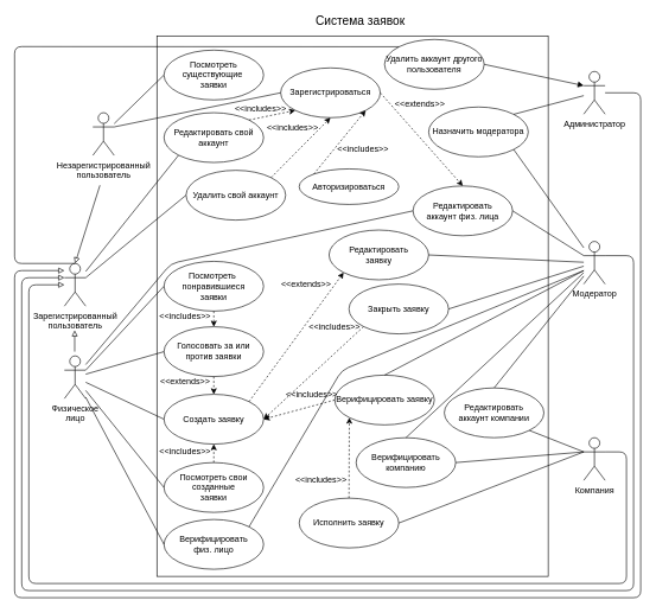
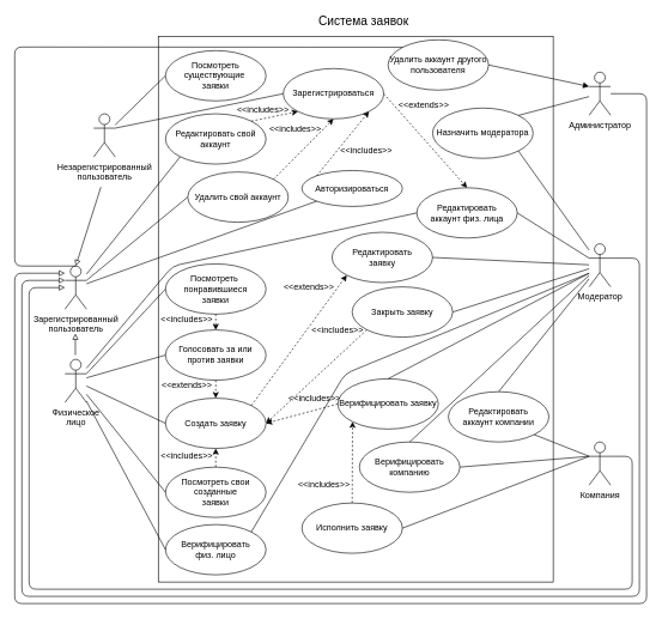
  <mxCell id="0" />
  <mxCell id="1" parent="0" />
  <mxCell id="2" value="" style="rounded=0;whiteSpace=wrap;html=1;" parent="1" vertex="1"><mxGeometry x="220" y="50" width="550" height="760" as="geometry" /></mxCell>
  <mxCell id="3" value="Незарегистрированный&lt;br&gt;пользователь" style="shape=umlActor;verticalLabelPosition=bottom;verticalAlign=top;html=1;outlineConnect=0;" parent="1" vertex="1"><mxGeometry x="130" y="158" width="30" height="60" as="geometry" /></mxCell>
  <mxCell id="4" value="Физическое&lt;br&gt;лицо" style="shape=umlActor;verticalLabelPosition=bottom;verticalAlign=top;html=1;outlineConnect=0;" parent="1" vertex="1"><mxGeometry x="90" y="500" width="30" height="60" as="geometry" /></mxCell>
  <mxCell id="5" value="Компания" style="shape=umlActor;verticalLabelPosition=bottom;verticalAlign=top;html=1;outlineConnect=0;" parent="1" vertex="1"><mxGeometry x="820" y="615" width="30" height="60" as="geometry" /></mxCell>
  <mxCell id="6" value="Модератор" style="shape=umlActor;verticalLabelPosition=bottom;verticalAlign=top;html=1;outlineConnect=0;" parent="1" vertex="1"><mxGeometry x="820" y="339" width="30" height="60" as="geometry" /></mxCell>
  <mxCell id="7" value="Зарегистрироваться" style="ellipse;whiteSpace=wrap;html=1;" parent="1" vertex="1"><mxGeometry x="394" y="95" width="140" height="70" as="geometry" /></mxCell>
  <mxCell id="8" value="Авторизироваться" style="ellipse;whiteSpace=wrap;html=1;" parent="1" vertex="1"><mxGeometry x="420" y="237" width="140" height="50" as="geometry" /></mxCell>
  <mxCell id="9" value="" style="endArrow=block;html=1;endFill=0;entryX=0.5;entryY=0;entryDx=0;entryDy=0;entryPerimeter=0;" parent="1" edge="1" target="41"><mxGeometry width="50" height="50" relative="1" as="geometry"><mxPoint x="140" y="260" as="sourcePoint" /><mxPoint x="105" y="240" as="targetPoint" /></mxGeometry></mxCell>
  <mxCell id="10" value="&lt;font style=&quot;font-size: 17px&quot;&gt;Система заявок&lt;/font&gt;" style="text;html=1;strokeColor=none;fillColor=none;align=center;verticalAlign=middle;whiteSpace=wrap;rounded=0;" parent="1" vertex="1"><mxGeometry x="426" y="20" width="160" height="20" as="geometry" /></mxCell>
  <mxCell id="11" value="Удалить свой аккаунт" style="ellipse;whiteSpace=wrap;html=1;" parent="1" vertex="1"><mxGeometry x="261" y="239" width="140" height="70" as="geometry" /></mxCell>
  <mxCell id="12" value="Создать заявку" style="ellipse;whiteSpace=wrap;html=1;" parent="1" vertex="1"><mxGeometry x="230" y="554" width="140" height="70" as="geometry" /></mxCell>
  <mxCell id="13" value="" style="endArrow=none;html=1;entryX=0;entryY=0.5;entryDx=0;entryDy=0;exitX=1;exitY=0.333;exitDx=0;exitDy=0;exitPerimeter=0;" parent="1" target="7" edge="1" source="3"><mxGeometry width="50" height="50" relative="1" as="geometry"><mxPoint x="170" y="130" as="sourcePoint" /><mxPoint x="420" y="300" as="targetPoint" /></mxGeometry></mxCell>
  <mxCell id="14" value="" style="endArrow=block;html=1;endFill=0;exitX=1;exitY=0.333;exitDx=0;exitDy=0;exitPerimeter=0;" parent="1" source="5" edge="1"><mxGeometry width="50" height="50" relative="1" as="geometry"><mxPoint x="720" y="130" as="sourcePoint" /><mxPoint x="90" y="400" as="targetPoint" /><Array as="points"><mxPoint x="880" y="635" /><mxPoint x="880" y="820" /><mxPoint x="40" y="820" /><mxPoint x="40" y="400" /></Array></mxGeometry></mxCell>
  <mxCell id="15" value="" style="endArrow=block;html=1;endFill=0;exitX=1;exitY=0.333;exitDx=0;exitDy=0;exitPerimeter=0;entryX=0;entryY=0.333;entryDx=0;entryDy=0;entryPerimeter=0;" parent="1" source="6" target="41" edge="1"><mxGeometry width="50" height="50" relative="1" as="geometry"><mxPoint x="700" y="530" as="sourcePoint" /><mxPoint x="80" y="390" as="targetPoint" /><Array as="points"><mxPoint x="890" y="359" /><mxPoint x="890" y="830" /><mxPoint x="30" y="830" /><mxPoint x="30" y="390" /></Array></mxGeometry></mxCell>
  <mxCell id="16" value="" style="endArrow=none;html=1;entryX=0;entryY=0.5;entryDx=0;entryDy=0;exitX=1;exitY=0.333;exitDx=0;exitDy=0;exitPerimeter=0;" parent="1" source="41" target="11" edge="1"><mxGeometry width="50" height="50" relative="1" as="geometry"><mxPoint x="370" y="370" as="sourcePoint" /><mxPoint x="420" y="320" as="targetPoint" /></mxGeometry></mxCell>
  <mxCell id="17" value="" style="endArrow=none;html=1;entryX=0;entryY=0.5;entryDx=0;entryDy=0;" parent="1" source="4" target="12" edge="1"><mxGeometry width="50" height="50" relative="1" as="geometry"><mxPoint x="170" y="430" as="sourcePoint" /><mxPoint x="420" y="320" as="targetPoint" /></mxGeometry></mxCell>
+ <mxCell id="18" value="" style="endArrow=none;html=1;entryX=0;entryY=1;entryDx=0;entryDy=0;" parent="1" source="41" target="8" edge="1"><mxGeometry width="50" height="50" relative="1" as="geometry"><mxPoint x="370" y="370" as="sourcePoint" /><mxPoint x="420" y="320" as="targetPoint" /><Array as="points" /></mxGeometry></mxCell>
  <mxCell id="19" value="" style="endArrow=classic;html=1;entryX=1;entryY=1;entryDx=0;entryDy=0;exitX=0;exitY=0;exitDx=0;exitDy=0;dashed=1;" parent="1" source="8" target="7" edge="1"><mxGeometry width="50" height="50" relative="1" as="geometry"><mxPoint x="370" y="370" as="sourcePoint" /><mxPoint x="420" y="320" as="targetPoint" /></mxGeometry></mxCell>
  <mxCell id="20" value="&amp;lt;&amp;lt;includes&amp;gt;&amp;gt;" style="text;html=1;strokeColor=none;fillColor=none;align=center;verticalAlign=middle;whiteSpace=wrap;rounded=0;" parent="1" vertex="1"><mxGeometry x="490" y="200" width="40" height="20" as="geometry" /></mxCell>
  <mxCell id="21" value="Голосовать за или против заявки" style="ellipse;whiteSpace=wrap;html=1;" parent="1" vertex="1"><mxGeometry x="230" y="459" width="140" height="70" as="geometry" /></mxCell>
  <mxCell id="22" value="Исполнить заявку" style="ellipse;whiteSpace=wrap;html=1;" parent="1" vertex="1"><mxGeometry x="420" y="700" width="140" height="70" as="geometry" /></mxCell>
  <mxCell id="23" value="" style="endArrow=none;html=1;entryX=0;entryY=0.5;entryDx=0;entryDy=0;" parent="1" source="4" target="21" edge="1"><mxGeometry width="50" height="50" relative="1" as="geometry"><mxPoint x="370" y="370" as="sourcePoint" /><mxPoint x="420" y="320" as="targetPoint" /></mxGeometry></mxCell>
  <mxCell id="24" value="" style="endArrow=none;html=1;exitX=1;exitY=0.5;exitDx=0;exitDy=0;entryX=0;entryY=0.333;entryDx=0;entryDy=0;entryPerimeter=0;" parent="1" edge="1" target="5" source="22"><mxGeometry width="50" height="50" relative="1" as="geometry"><mxPoint x="520" y="545" as="sourcePoint" /><mxPoint x="710" y="545" as="targetPoint" /><Array as="points" /></mxGeometry></mxCell>
  <mxCell id="25" value="" style="endArrow=classic;html=1;dashed=1;entryX=0;entryY=1;entryDx=0;entryDy=0;" parent="1" source="22" target="29" edge="1"><mxGeometry width="50" height="50" relative="1" as="geometry"><mxPoint x="520" y="220" as="sourcePoint" /><mxPoint x="426" y="450" as="targetPoint" /></mxGeometry></mxCell>
  <mxCell id="26" value="&amp;lt;&amp;lt;includes&amp;gt;&amp;gt;" style="text;html=1;strokeColor=none;fillColor=none;align=center;verticalAlign=middle;whiteSpace=wrap;rounded=0;" parent="1" vertex="1"><mxGeometry x="431" y="665" width="40" height="20" as="geometry" /></mxCell>
  <mxCell id="27" value="" style="endArrow=classic;html=1;dashed=1;exitX=0.5;exitY=1;exitDx=0;exitDy=0;entryX=0.5;entryY=0;entryDx=0;entryDy=0;" parent="1" source="21" target="12" edge="1"><mxGeometry width="50" height="50" relative="1" as="geometry"><mxPoint x="435" y="490" as="sourcePoint" /><mxPoint x="425" y="390" as="targetPoint" /></mxGeometry></mxCell>
  <mxCell id="28" value="&amp;lt;&amp;lt;extends&amp;gt;&amp;gt;" style="text;html=1;strokeColor=none;fillColor=none;align=center;verticalAlign=middle;whiteSpace=wrap;rounded=0;" parent="1" vertex="1"><mxGeometry x="240" y="527" width="40" height="20" as="geometry" /></mxCell>
  <mxCell id="29" value="Верифицировать заявку" style="ellipse;whiteSpace=wrap;html=1;" parent="1" vertex="1"><mxGeometry x="470" y="527" width="140" height="70" as="geometry" /></mxCell>
  <mxCell id="30" value="" style="endArrow=classic;html=1;dashed=1;entryX=1;entryY=0.5;entryDx=0;entryDy=0;exitX=0;exitY=0.5;exitDx=0;exitDy=0;" parent="1" source="29" target="12" edge="1"><mxGeometry width="50" height="50" relative="1" as="geometry"><mxPoint x="435" y="490" as="sourcePoint" /><mxPoint x="435" y="465" as="targetPoint" /></mxGeometry></mxCell>
  <mxCell id="31" value="" style="endArrow=none;html=1;exitX=0.5;exitY=0;exitDx=0;exitDy=0;" parent="1" source="29" edge="1"><mxGeometry width="50" height="50" relative="1" as="geometry"><mxPoint x="370" y="380" as="sourcePoint" /><mxPoint x="820" y="380" as="targetPoint" /></mxGeometry></mxCell>
  <mxCell id="32" value="&amp;lt;&amp;lt;includes&amp;gt;&amp;gt;" style="text;html=1;strokeColor=none;fillColor=none;align=center;verticalAlign=middle;whiteSpace=wrap;rounded=0;" parent="1" vertex="1"><mxGeometry x="418" y="545" width="40" height="20" as="geometry" /></mxCell>
  <mxCell id="33" value="Редактировать &lt;br&gt;аккаунт физ. лица" style="ellipse;whiteSpace=wrap;html=1;" parent="1" vertex="1"><mxGeometry x="580" y="261" width="140" height="70" as="geometry" /></mxCell>
  <mxCell id="34" value="" style="endArrow=none;html=1;entryX=0;entryY=0.333;entryDx=0;entryDy=0;entryPerimeter=0;exitX=1;exitY=0.5;exitDx=0;exitDy=0;" parent="1" source="33" target="6" edge="1"><mxGeometry width="50" height="50" relative="1" as="geometry"><mxPoint x="370" y="380" as="sourcePoint" /><mxPoint x="420" y="330" as="targetPoint" /></mxGeometry></mxCell>
  <mxCell id="35" value="" style="endArrow=classic;html=1;entryX=0.5;entryY=0;entryDx=0;entryDy=0;exitX=1;exitY=0.5;exitDx=0;exitDy=0;dashed=1;" parent="1" source="7" target="33" edge="1"><mxGeometry width="50" height="50" relative="1" as="geometry"><mxPoint x="520" y="220" as="sourcePoint" /><mxPoint x="439.497" y="164.749" as="targetPoint" /></mxGeometry></mxCell>
  <mxCell id="36" value="&amp;lt;&amp;lt;extends&amp;gt;&amp;gt;" style="text;html=1;strokeColor=none;fillColor=none;align=center;verticalAlign=middle;whiteSpace=wrap;rounded=0;" parent="1" vertex="1"><mxGeometry x="570" y="136" width="40" height="20" as="geometry" /></mxCell>
  <mxCell id="37" value="Редактировать &lt;br&gt;заявку" style="ellipse;whiteSpace=wrap;html=1;" parent="1" vertex="1"><mxGeometry x="462" y="323" width="140" height="70" as="geometry" /></mxCell>
  <mxCell id="38" value="&amp;lt;&amp;lt;extends&amp;gt;&amp;gt;" style="text;html=1;strokeColor=none;fillColor=none;align=center;verticalAlign=middle;whiteSpace=wrap;rounded=0;" parent="1" vertex="1"><mxGeometry x="410" y="390" width="40" height="20" as="geometry" /></mxCell>
  <mxCell id="39" value="" style="endArrow=classic;html=1;entryX=0;entryY=1;entryDx=0;entryDy=0;exitX=1;exitY=0;exitDx=0;exitDy=0;dashed=1;" parent="1" source="12" target="37" edge="1"><mxGeometry width="50" height="50" relative="1" as="geometry"><mxPoint x="410" y="140" as="sourcePoint" /><mxPoint x="505" y="140" as="targetPoint" /></mxGeometry></mxCell>
  <mxCell id="40" value="" style="endArrow=none;html=1;exitX=1;exitY=0.5;exitDx=0;exitDy=0;" parent="1" source="37" target="6" edge="1"><mxGeometry width="50" height="50" relative="1" as="geometry"><mxPoint x="370" y="380" as="sourcePoint" /><mxPoint x="420" y="330" as="targetPoint" /><Array as="points" /></mxGeometry></mxCell>
  <mxCell id="41" value="Зарегистрированный&lt;br&gt;пользователь" style="shape=umlActor;verticalLabelPosition=bottom;verticalAlign=top;html=1;outlineConnect=0;" parent="1" vertex="1"><mxGeometry x="90" y="370" width="30" height="60" as="geometry" /></mxCell>
  <mxCell id="42" value="" style="endArrow=block;html=1;endFill=0;" parent="1" edge="1"><mxGeometry width="50" height="50" relative="1" as="geometry"><mxPoint x="104.5" y="494" as="sourcePoint" /><mxPoint x="104.5" y="464" as="targetPoint" /></mxGeometry></mxCell>
  <mxCell id="43" value="Администратор" style="shape=umlActor;verticalLabelPosition=bottom;verticalAlign=top;html=1;outlineConnect=0;" vertex="1" parent="1"><mxGeometry x="820" y="100" width="30" height="60" as="geometry" /></mxCell>
  <mxCell id="44" value="" style="endArrow=none;html=1;entryX=0;entryY=0.5;entryDx=0;entryDy=0;" edge="1" parent="1" source="3" target="69"><mxGeometry width="50" height="50" relative="1" as="geometry"><mxPoint x="80" y="140" as="sourcePoint" /><mxPoint x="240" y="286" as="targetPoint" /></mxGeometry></mxCell>
  <mxCell id="45" value="Назначить модератора" style="ellipse;whiteSpace=wrap;html=1;" vertex="1" parent="1"><mxGeometry x="602" y="150" width="140" height="70" as="geometry" /></mxCell>
  <mxCell id="46" value="" style="endArrow=none;html=1;exitX=1;exitY=0;exitDx=0;exitDy=0;" edge="1" parent="1" source="45" target="43"><mxGeometry width="50" height="50" relative="1" as="geometry"><mxPoint x="370" y="380" as="sourcePoint" /><mxPoint x="420" y="330" as="targetPoint" /><Array as="points" /></mxGeometry></mxCell>
  <mxCell id="47" value="" style="endArrow=none;html=1;exitX=1;exitY=1;exitDx=0;exitDy=0;" edge="1" parent="1" source="45" target="6"><mxGeometry width="50" height="50" relative="1" as="geometry"><mxPoint x="370" y="380" as="sourcePoint" /><mxPoint x="420" y="330" as="targetPoint" /></mxGeometry></mxCell>
  <mxCell id="48" value="" style="endArrow=block;html=1;endFill=0;" edge="1" parent="1" source="43"><mxGeometry width="50" height="50" relative="1" as="geometry"><mxPoint x="760" y="150" as="sourcePoint" /><mxPoint x="90" y="380" as="targetPoint" /><Array as="points"><mxPoint x="900" y="130" /><mxPoint x="900" y="840" /><mxPoint x="20" y="840" /><mxPoint x="20" y="380" /></Array></mxGeometry></mxCell>
  <mxCell id="49" value="Удалить аккаунт другого пользователя" style="ellipse;whiteSpace=wrap;html=1;" vertex="1" parent="1"><mxGeometry x="540" y="55" width="140" height="70" as="geometry" /></mxCell>
  <mxCell id="50" value="" style="endArrow=block;html=1;exitX=1;exitY=0.5;exitDx=0;exitDy=0;entryX=0;entryY=0.333;entryDx=0;entryDy=0;entryPerimeter=0;" edge="1" parent="1" source="49" target="43"><mxGeometry width="50" height="50" relative="1" as="geometry"><mxPoint x="690" y="206" as="sourcePoint" /><mxPoint x="720" y="158.667" as="targetPoint" /></mxGeometry></mxCell>
  <mxCell id="51" value="" style="endArrow=none;html=1;entryX=0;entryY=0;entryDx=0;entryDy=0;exitX=0.5;exitY=0;exitDx=0;exitDy=0;exitPerimeter=0;" edge="1" parent="1" source="41" target="49"><mxGeometry width="50" height="50" relative="1" as="geometry"><mxPoint x="80" y="370" as="sourcePoint" /><mxPoint x="410" y="310" as="targetPoint" /><Array as="points"><mxPoint x="20" y="370" /><mxPoint x="20" y="65" /></Array></mxGeometry></mxCell>
  <mxCell id="52" value="Верифицировать &lt;br&gt;физ. лицо" style="ellipse;whiteSpace=wrap;html=1;" vertex="1" parent="1"><mxGeometry x="230" y="730" width="140" height="70" as="geometry" /></mxCell>
  <mxCell id="53" value="" style="endArrow=none;html=1;exitX=1;exitY=0;exitDx=0;exitDy=0;" edge="1" parent="1" source="52"><mxGeometry width="50" height="50" relative="1" as="geometry"><mxPoint x="360" y="360" as="sourcePoint" /><mxPoint x="820" y="380" as="targetPoint" /><Array as="points"><mxPoint x="480" y="520" /></Array></mxGeometry></mxCell>
  <mxCell id="54" value="Верифицировать компанию" style="ellipse;whiteSpace=wrap;html=1;" vertex="1" parent="1"><mxGeometry x="500" y="615" width="140" height="70" as="geometry" /></mxCell>
  <mxCell id="55" value="" style="endArrow=none;html=1;exitX=0.5;exitY=0;exitDx=0;exitDy=0;" edge="1" parent="1" source="54" target="6"><mxGeometry width="50" height="50" relative="1" as="geometry"><mxPoint x="360" y="460" as="sourcePoint" /><mxPoint x="790" y="340" as="targetPoint" /><Array as="points" /></mxGeometry></mxCell>
  <mxCell id="56" value="" style="endArrow=none;html=1;entryX=0;entryY=0.333;entryDx=0;entryDy=0;entryPerimeter=0;exitX=1;exitY=0.5;exitDx=0;exitDy=0;" edge="1" parent="1" source="54" target="5"><mxGeometry width="50" height="50" relative="1" as="geometry"><mxPoint x="360" y="460" as="sourcePoint" /><mxPoint x="410" y="410" as="targetPoint" /></mxGeometry></mxCell>
  <mxCell id="57" value="" style="endArrow=none;html=1;entryX=0;entryY=0.5;entryDx=0;entryDy=0;" edge="1" parent="1" source="4" target="52"><mxGeometry width="50" height="50" relative="1" as="geometry"><mxPoint x="360" y="460" as="sourcePoint" /><mxPoint x="410" y="410" as="targetPoint" /></mxGeometry></mxCell>
  <mxCell id="58" value="Закрыть заявку" style="ellipse;whiteSpace=wrap;html=1;" vertex="1" parent="1"><mxGeometry x="490" y="399" width="140" height="70" as="geometry" /></mxCell>
  <mxCell id="59" value="" style="endArrow=none;html=1;exitX=1;exitY=0.5;exitDx=0;exitDy=0;" edge="1" parent="1" source="58" target="6"><mxGeometry width="50" height="50" relative="1" as="geometry"><mxPoint x="400" y="410" as="sourcePoint" /><mxPoint x="450" y="360" as="targetPoint" /></mxGeometry></mxCell>
  <mxCell id="60" value="" style="endArrow=classic;html=1;dashed=1;entryX=1;entryY=0.5;entryDx=0;entryDy=0;exitX=0;exitY=1;exitDx=0;exitDy=0;" edge="1" parent="1" source="58" target="12"><mxGeometry width="50" height="50" relative="1" as="geometry"><mxPoint x="440.503" y="495.251" as="sourcePoint" /><mxPoint x="379.497" y="479.749" as="targetPoint" /></mxGeometry></mxCell>
  <mxCell id="61" value="&amp;lt;&amp;lt;includes&amp;gt;&amp;gt;" style="text;html=1;strokeColor=none;fillColor=none;align=center;verticalAlign=middle;whiteSpace=wrap;rounded=0;" vertex="1" parent="1"><mxGeometry x="450" y="450" width="40" height="20" as="geometry" /></mxCell>
  <mxCell id="62" value="" style="endArrow=classic;html=1;entryX=0.5;entryY=1;entryDx=0;entryDy=0;exitX=1;exitY=0;exitDx=0;exitDy=0;dashed=1;" edge="1" parent="1" source="11" target="7"><mxGeometry width="50" height="50" relative="1" as="geometry"><mxPoint x="460" y="226" as="sourcePoint" /><mxPoint x="389.497" y="164.749" as="targetPoint" /><Array as="points" /></mxGeometry></mxCell>
  <mxCell id="63" style="edgeStyle=orthogonalEdgeStyle;rounded=0;orthogonalLoop=1;jettySize=auto;html=1;exitX=0.5;exitY=1;exitDx=0;exitDy=0;" edge="1" parent="1" source="37" target="37"><mxGeometry relative="1" as="geometry" /></mxCell>
  <mxCell id="64" value="&amp;lt;&amp;lt;includes&amp;gt;&amp;gt;" style="text;html=1;strokeColor=none;fillColor=none;align=center;verticalAlign=middle;whiteSpace=wrap;rounded=0;" vertex="1" parent="1"><mxGeometry x="391" y="170" width="40" height="20" as="geometry" /></mxCell>
  <mxCell id="65" value="Редактировать &lt;br&gt;аккаунт компании" style="ellipse;whiteSpace=wrap;html=1;" vertex="1" parent="1"><mxGeometry x="624" y="545" width="140" height="70" as="geometry" /></mxCell>
  <mxCell id="66" value="" style="endArrow=none;html=1;exitX=0;exitY=0.333;exitDx=0;exitDy=0;exitPerimeter=0;entryX=1;entryY=1;entryDx=0;entryDy=0;" edge="1" parent="1" source="5" target="65"><mxGeometry width="50" height="50" relative="1" as="geometry"><mxPoint x="390" y="410" as="sourcePoint" /><mxPoint x="440" y="360" as="targetPoint" /></mxGeometry></mxCell>
  <mxCell id="67" value="" style="endArrow=none;html=1;entryX=0.5;entryY=0;entryDx=0;entryDy=0;" edge="1" parent="1" source="6" target="65"><mxGeometry width="50" height="50" relative="1" as="geometry"><mxPoint x="390" y="410" as="sourcePoint" /><mxPoint x="440" y="360" as="targetPoint" /><Array as="points" /></mxGeometry></mxCell>
  <mxCell id="68" value="Редактировать свой аккаунт" style="ellipse;whiteSpace=wrap;html=1;" vertex="1" parent="1"><mxGeometry x="230" y="158" width="140" height="70" as="geometry" /></mxCell>
  <mxCell id="69" value="Посмотреть существующие&amp;nbsp;&lt;br&gt;заявки" style="ellipse;whiteSpace=wrap;html=1;" vertex="1" parent="1"><mxGeometry x="230" y="70" width="140" height="70" as="geometry" /></mxCell>
  <mxCell id="70" value="" style="endArrow=none;html=1;entryX=0;entryY=1;entryDx=0;entryDy=0;" edge="1" parent="1" source="41" target="68"><mxGeometry width="50" height="50" relative="1" as="geometry"><mxPoint x="420" y="300" as="sourcePoint" /><mxPoint x="470" y="250" as="targetPoint" /></mxGeometry></mxCell>
  <mxCell id="71" value="" style="endArrow=classic;html=1;entryX=0;entryY=1;entryDx=0;entryDy=0;exitX=1;exitY=0;exitDx=0;exitDy=0;dashed=1;" edge="1" parent="1" source="68" target="7"><mxGeometry width="50" height="50" relative="1" as="geometry"><mxPoint x="382.497" y="257.251" as="sourcePoint" /><mxPoint x="474" y="175" as="targetPoint" /><Array as="points" /></mxGeometry></mxCell>
  <mxCell id="72" value="&amp;lt;&amp;lt;includes&amp;gt;&amp;gt;" style="text;html=1;strokeColor=none;fillColor=none;align=center;verticalAlign=middle;whiteSpace=wrap;rounded=0;" vertex="1" parent="1"><mxGeometry x="346" y="142" width="40" height="20" as="geometry" /></mxCell>
  <mxCell id="73" value="" style="endArrow=none;html=1;entryX=0;entryY=0.5;entryDx=0;entryDy=0;" edge="1" parent="1" source="4" target="33"><mxGeometry width="50" height="50" relative="1" as="geometry"><mxPoint x="380" y="360" as="sourcePoint" /><mxPoint x="430" y="310" as="targetPoint" /><Array as="points"><mxPoint x="240" y="370" /></Array></mxGeometry></mxCell>
  <mxCell id="74" value="Посмотреть свои созданные&lt;br&gt;заявки" style="ellipse;whiteSpace=wrap;html=1;" vertex="1" parent="1"><mxGeometry x="230" y="650" width="140" height="70" as="geometry" /></mxCell>
  <mxCell id="75" value="" style="endArrow=none;html=1;entryX=0;entryY=0.5;entryDx=0;entryDy=0;" edge="1" parent="1" source="4" target="74"><mxGeometry width="50" height="50" relative="1" as="geometry"><mxPoint x="370" y="470" as="sourcePoint" /><mxPoint x="420" y="420" as="targetPoint" /></mxGeometry></mxCell>
  <mxCell id="76" value="" style="endArrow=classic;html=1;dashed=1;entryX=0.5;entryY=1;entryDx=0;entryDy=0;exitX=0.5;exitY=0;exitDx=0;exitDy=0;" edge="1" parent="1" source="74" target="12"><mxGeometry width="50" height="50" relative="1" as="geometry"><mxPoint x="481.357" y="685.194" as="sourcePoint" /><mxPoint x="500.503" y="596.749" as="targetPoint" /></mxGeometry></mxCell>
  <mxCell id="77" value="&amp;lt;&amp;lt;includes&amp;gt;&amp;gt;" style="text;html=1;strokeColor=none;fillColor=none;align=center;verticalAlign=middle;whiteSpace=wrap;rounded=0;" vertex="1" parent="1"><mxGeometry x="240" y="625" width="40" height="20" as="geometry" /></mxCell>
  <mxCell id="78" value="Посмотреть&amp;nbsp;&lt;br&gt;понравившиеся &lt;br&gt;заявки" style="ellipse;whiteSpace=wrap;html=1;" vertex="1" parent="1"><mxGeometry x="230" y="367" width="140" height="70" as="geometry" /></mxCell>
  <mxCell id="79" value="" style="endArrow=none;html=1;entryX=0;entryY=0.5;entryDx=0;entryDy=0;exitX=1;exitY=0.333;exitDx=0;exitDy=0;exitPerimeter=0;" edge="1" parent="1" source="4" target="78"><mxGeometry width="50" height="50" relative="1" as="geometry"><mxPoint x="120" y="540" as="sourcePoint" /><mxPoint x="420" y="500" as="targetPoint" /></mxGeometry></mxCell>
  <mxCell id="80" value="" style="endArrow=classic;html=1;entryX=0.5;entryY=0;entryDx=0;entryDy=0;exitX=0.5;exitY=1;exitDx=0;exitDy=0;dashed=1;" edge="1" parent="1" source="78" target="21"><mxGeometry width="50" height="50" relative="1" as="geometry"><mxPoint x="359.497" y="570.251" as="sourcePoint" /><mxPoint x="492.503" y="392.749" as="targetPoint" /></mxGeometry></mxCell>
  <mxCell id="81" value="&amp;lt;&amp;lt;includes&amp;gt;&amp;gt;" style="text;html=1;strokeColor=none;fillColor=none;align=center;verticalAlign=middle;whiteSpace=wrap;rounded=0;" vertex="1" parent="1"><mxGeometry x="240" y="435" width="40" height="20" as="geometry" /></mxCell>
